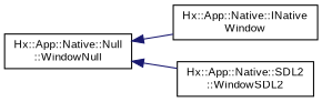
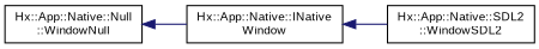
  digraph {
    fontname="Liberation Sans"
    rankdir=LR
    node [color=black fillcolor=white fontname="Liberation Sans" fontsize=10 shape=record style=filled]
    edge [color=midnightblue dir=back fontname="Liberation Sans" fontsize=10 labelfontname=Helvetica labelfontsize=10 style=solid]
    n1 [height=0.2 label="Hx::App::Native::INative\lWindow" width=0.4]
    n2 [height=0.2 label="Hx::App::Native::SDL2\l::WindowSDL2" width=0.4]
    n3 [height=0.2 label="Hx::App::Native::Null\l::WindowNull" width=0.4]
-   n3 -> n2
+   n1 -> n2
    n3 -> n1
  }
